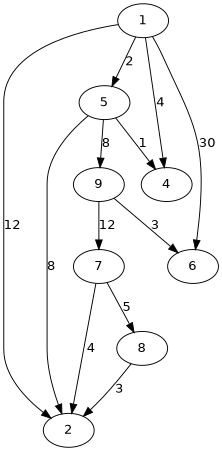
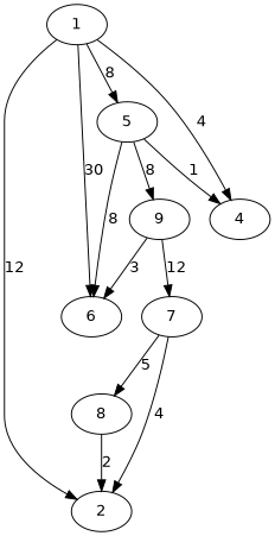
  digraph {
    fontname="DejaVu Sans"
    node [fontname="DejaVu Sans"]
    edge [fontname="DejaVu Sans"]
    1
    2
    5
    4
    6
    n6 [label=9]
    7
    8
    1 -> 2 [label=12]
-   1 -> 5 [label=2]
+   1 -> 5 [label=8]
    1 -> 4 [label=4]
    1 -> 6 [label=30]
-   5 -> 2 [label=8]
+   5 -> 6 [label=8]
    5 -> 4 [label=1]
    5 -> n6 [label=8]
    n6 -> 6 [label=3]
    n6 -> 7 [label=12]
    7 -> 2 [label=4]
    7 -> 8 [label=5]
-   8 -> 2 [label=3]
+   8 -> 2 [label=2]
  }
